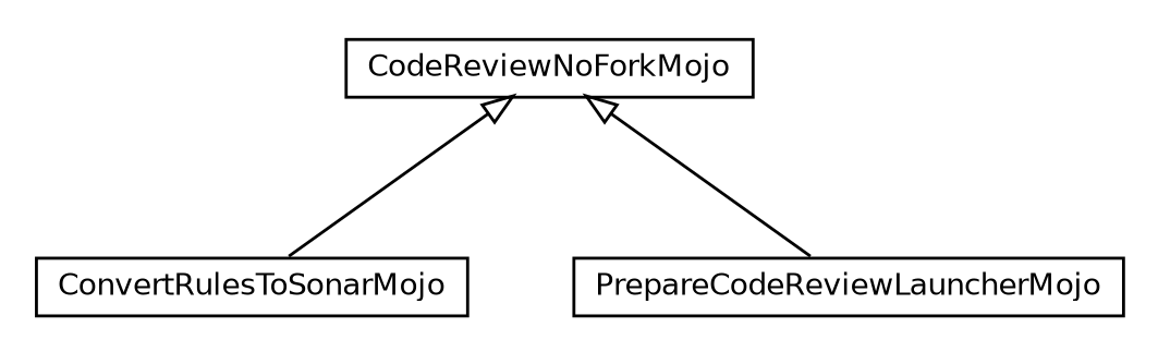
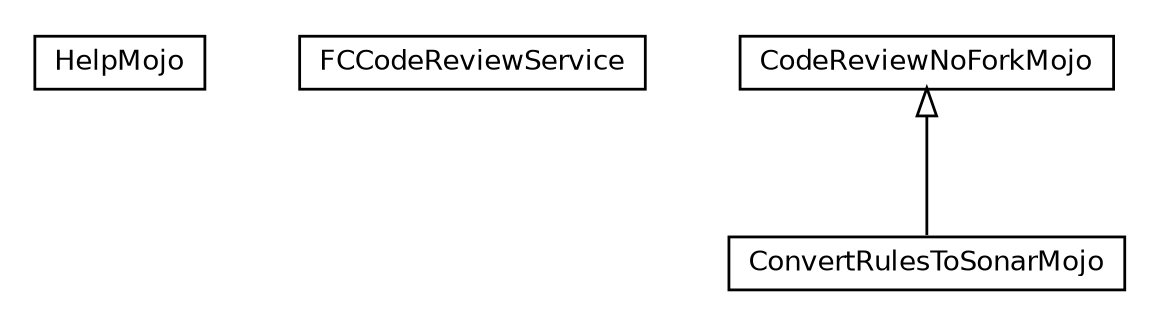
  digraph {
    nodesep=0.25
    ranksep=0.5
    node [fontcolor=black fontname=Helvetica fontsize=10.0 shape=plaintext]
    edge [arrowtail=empty dir=back fontname=Helvetica fontsize=10 headport=p labelfontname=Helvetica labelfontsize=10 tailport=p]
+   n1 [label=<<table title="fr.fastconnect.factory.tibco.bw.codereview.HelpMojo" border="0" cellborder="1" cellspacing="0" cellpadding="2" port="p" href="./HelpMojo.html"> 		<tr><td><table border="0" cellspacing="0" cellpadding="1"> <tr><td align="center" balign="center"> HelpMojo </td></tr> 		</table></td></tr> 		</table>>]
+   n2 [label=<<table title="fr.fastconnect.factory.tibco.bw.codereview.FCCodeReviewService" border="0" cellborder="1" cellspacing="0" cellpadding="2" port="p" href="./FCCodeReviewService.html"> 		<tr><td><table border="0" cellspacing="0" cellpadding="1"> <tr><td align="center" balign="center"> FCCodeReviewService </td></tr> 		</table></td></tr> 		</table>>]
    n3 [label=<<table title="fr.fastconnect.factory.tibco.bw.codereview.ConvertRulesToSonarMojo" border="0" cellborder="1" cellspacing="0" cellpadding="2" port="p" href="./ConvertRulesToSonarMojo.html"> 		<tr><td><table border="0" cellspacing="0" cellpadding="1"> <tr><td align="center" balign="center"> ConvertRulesToSonarMojo </td></tr> 		</table></td></tr> 		</table>>]
    n4 [label=<<table title="fr.fastconnect.factory.tibco.bw.codereview.CodeReviewNoForkMojo" border="0" cellborder="1" cellspacing="0" cellpadding="2" port="p" href="./CodeReviewNoForkMojo.html"> 		<tr><td><table border="0" cellspacing="0" cellpadding="1"> <tr><td align="center" balign="center"> CodeReviewNoForkMojo </td></tr> 		</table></td></tr> 		</table>>]
-   n5 [label=<<table title="fr.fastconnect.factory.tibco.bw.codereview.PrepareCodeReviewLauncherMojo" border="0" cellborder="1" cellspacing="0" cellpadding="2" port="p" href="./PrepareCodeReviewLauncherMojo.html"> 		<tr><td><table border="0" cellspacing="0" cellpadding="1"> <tr><td align="center" balign="center"> PrepareCodeReviewLauncherMojo </td></tr> 		</table></td></tr> 		</table>>]
    n4 -> n3
-   n4 -> n5
  }
